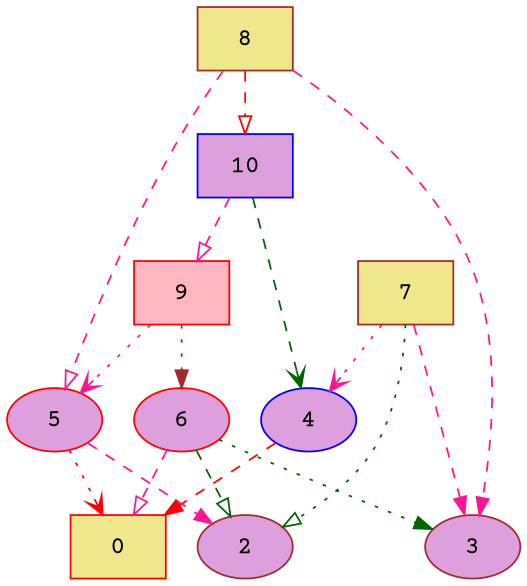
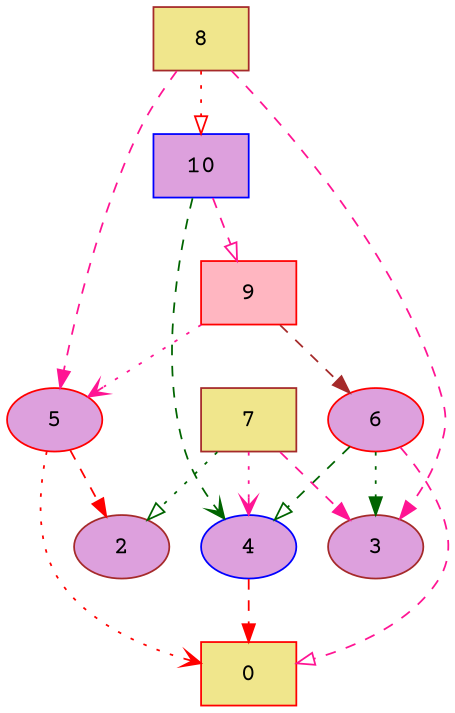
  digraph {
    fontname="Courier Prime"
    node [color=red fillcolor=plum fontname="Courier Prime" shape=ellipse style=filled]
    edge [arrowhead=normal color=deeppink fontname="Courier Prime" style=dashed]
    4 [color=blue]
    n2 [fillcolor=khaki label=0 shape=box]
    5
    2 [color=brown]
    6
    3 [color=brown]
    7 [color=brown fillcolor=khaki shape=box]
    8 [color=brown fillcolor=khaki shape=box]
    10 [color=blue shape=box]
    9 [fillcolor=lightpink shape=box]
    4 -> n2 [color=red]
    5 -> n2 [arrowhead=vee color=red style=dotted]
-   5 -> 2
+   5 -> 2 [color=red]
    6 -> n2 [arrowhead=onormal]
-   6 -> 2 [arrowhead=onormal color=darkgreen]
+   6 -> 4 [arrowhead=onormal color=darkgreen]
    6 -> 3 [color=darkgreen style=dotted]
    7 -> 4 [arrowhead=vee style=dotted]
    7 -> 2 [arrowhead=onormal color=darkgreen style=dotted]
    7 -> 3
-   8 -> 5 [arrowhead=onormal]
+   8 -> 5
    8 -> 3
-   8 -> 10 [arrowhead=onormal color=red]
+   8 -> 10 [arrowhead=onormal color=red style=dotted]
    10 -> 4 [arrowhead=vee color=darkgreen]
    10 -> 9 [arrowhead=onormal]
    9 -> 5 [arrowhead=vee style=dotted]
-   9 -> 6 [color=brown style=dotted]
+   9 -> 6 [color=brown]
  }
